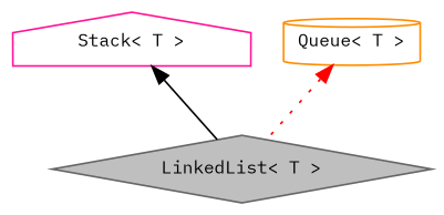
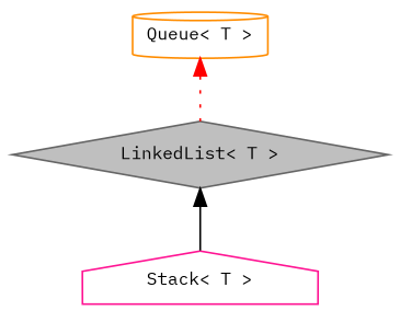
  digraph {
    fontname="IBM Plex Mono"
    node [fillcolor=white fontname="IBM Plex Mono" fontsize=10 style=filled]
    edge [dir=back fontname="IBM Plex Mono" fontsize=10 labelfontname=Helvetica labelfontsize=10]
    n1 [color=gray40 fillcolor=grey75 fontcolor=black height=0.2 label="LinkedList\< T \>" shape=diamond width=0.4]
    n2 [color=deeppink height=0.2 label="Stack\< T \>" shape=house width=0.4]
    n3 [color=darkorange height=0.2 label="Queue\< T \>" shape=cylinder width=0.4]
-   n2 -> n1 [color=black style=solid]
+   n1 -> n2 [color=black style=solid]
    n3 -> n1 [color=red style=dotted]
  }
